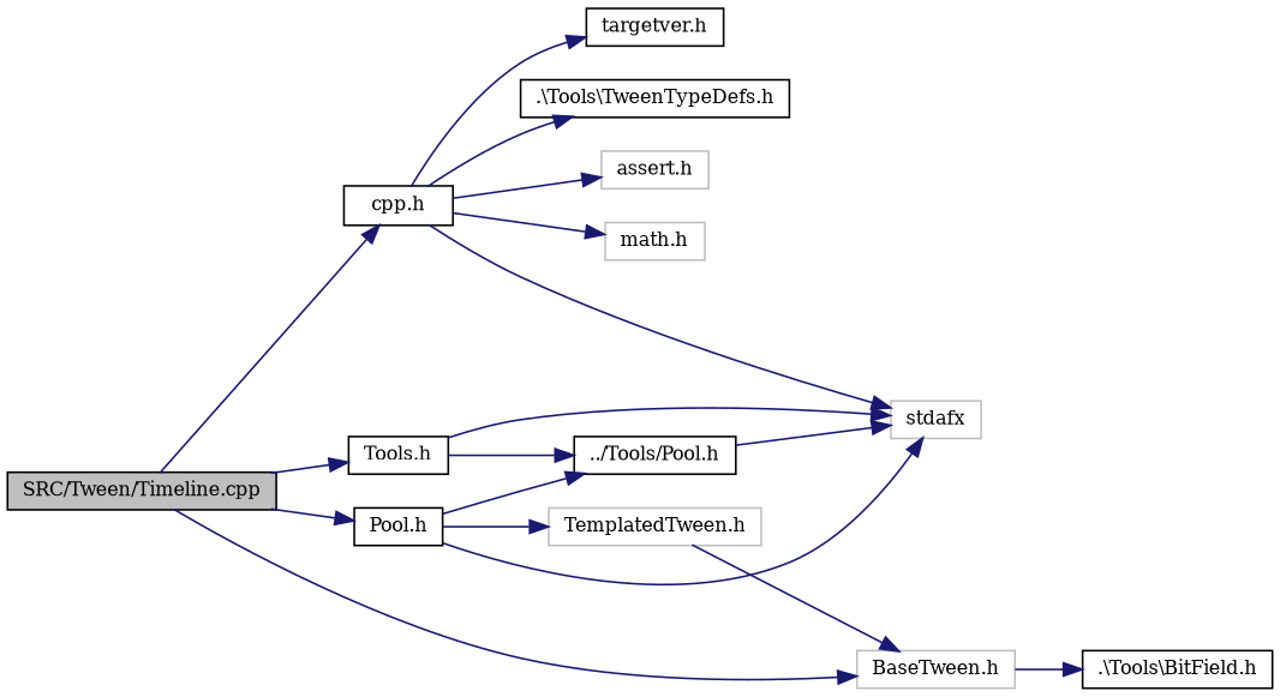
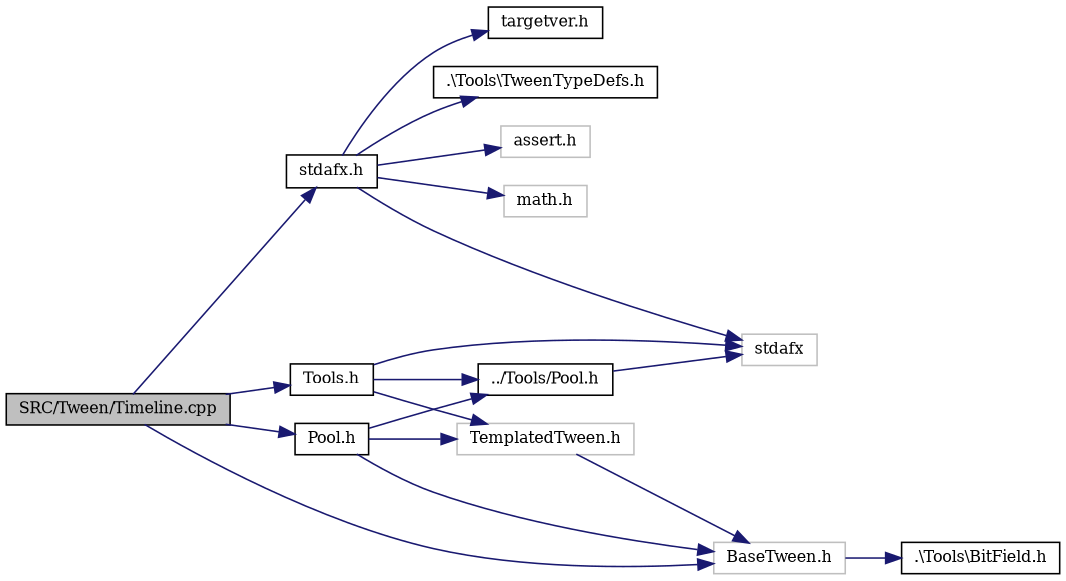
  digraph {
    fontname="DejaVu Serif"
    rankdir=LR
    node [color=black fontname="DejaVu Serif" fontsize=10 shape=record]
    edge [color=midnightblue fontname="DejaVu Serif" fontsize=10 labelfontname=FreeSans labelfontsize=10 style=solid]
    n1 [fillcolor=grey75 fontcolor=black height=0.2 label="SRC/Tween/Timeline.cpp" style=filled width=0.4]
-   n2 [height=0.2 label="cpp.h" width=0.4]
+   n2 [height=0.2 label="stdafx.h" width=0.4]
    n3 [height=0.2 label="Tools.h" width=0.4]
    n4 [color=grey75 height=0.2 label="BaseTween.h" width=0.4]
    n5 [height=0.2 label="Pool.h" width=0.4]
    n6 [height=0.2 label="targetver.h" width=0.4]
    n7 [height=0.2 label=".\\Tools\\TweenTypeDefs.h" width=0.4]
    n8 [color=grey75 height=0.2 label="assert.h" width=0.4]
    n9 [color=grey75 height=0.2 label="math.h" width=0.4]
    n10 [color=grey75 height=0.2 label=stdafx width=0.4]
    n11 [color=grey75 height=0.2 label="TemplatedTween.h" width=0.4]
    n12 [height=0.2 label="../Tools/Pool.h" width=0.4]
    n13 [height=0.2 label=".\\Tools\\BitField.h" width=0.4]
    n1 -> n2
    n1 -> n3
    n1 -> n4
    n1 -> n5
    n2 -> n6
    n2 -> n7
    n2 -> n8
    n2 -> n9
    n2 -> n10
    n3 -> n10
+   n3 -> n11
    n3 -> n12
    n4 -> n13
-   n5 -> n10
+   n5 -> n4
    n5 -> n11
    n5 -> n12
    n11 -> n4
    n12 -> n10
  }
